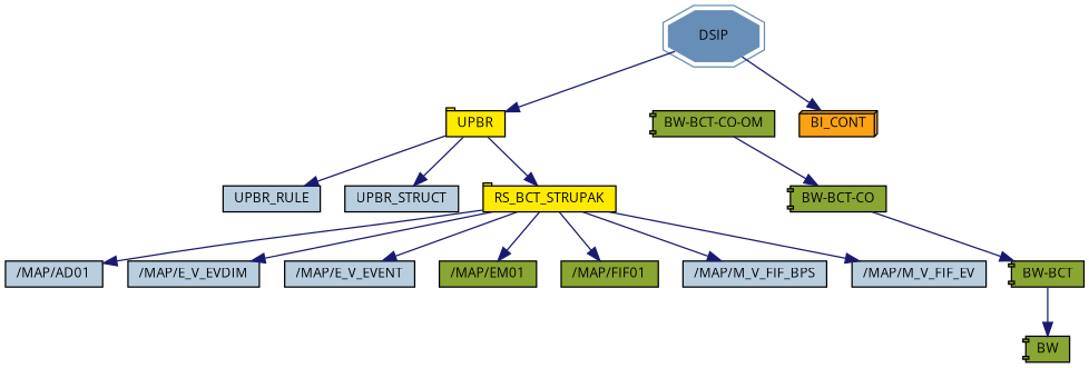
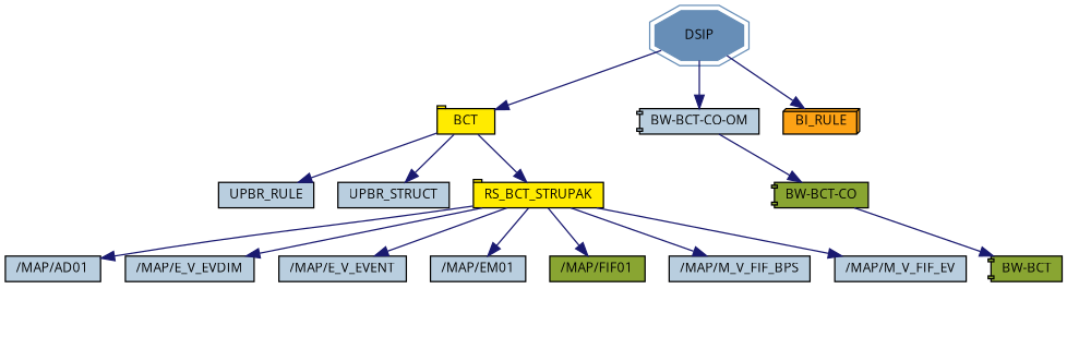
  digraph {
    fontname="Open Sans"
    rankdir=TB
    node [color=black fillcolor="#B9CEDF" fontname="Open Sans" fontsize=10 shape=box style=filled]
    edge [color=midnightblue dir=forward fontname="Open Sans" fontsize=10 labelfontname=Helvetica labelfontsize=10 style=solid]
    n1 [color="#678EB7" fillcolor="#678EB7" fontcolor=black height=0.2 label=DSIP shape=doubleoctagon width=0.4]
-   n2 [fillcolor="#FFEB00" height=0.2 label=UPBR shape=tab width=0.4]
-   n3 [fillcolor="#89A532" height=0.2 label="BW-BCT-CO-OM" shape=component width=0.4]
-   n4 [fillcolor="#FCA215" height=0.2 label=BI_CONT shape=box3d width=0.4]
+   n2 [fillcolor="#FFEB00" height=0.2 label=BCT shape=tab width=0.4]
+   n3 [height=0.2 label="BW-BCT-CO-OM" shape=component width=0.4]
+   n4 [fillcolor="#FCA215" height=0.2 label=BI_RULE shape=box3d width=0.4]
    n5 [height=0.2 label=UPBR_RULE width=0.4]
    n6 [height=0.2 label=UPBR_STRUCT width=0.4]
    n7 [fillcolor="#FFEB00" height=0.2 label=RS_BCT_STRUPAK shape=tab width=0.4]
    n8 [fillcolor="#89A532" height=0.2 label="BW-BCT-CO" shape=component width=0.4]
    n9 [height=0.2 label="/MAP/AD01" width=0.4]
    n10 [height=0.2 label="/MAP/E_V_EVDIM" width=0.4]
    n11 [height=0.2 label="/MAP/E_V_EVENT" width=0.4]
-   n12 [fillcolor="#89A532" height=0.2 label="/MAP/EM01" width=0.4]
+   n12 [height=0.2 label="/MAP/EM01" width=0.4]
    n13 [fillcolor="#89A532" height=0.2 label="/MAP/FIF01" width=0.4]
    n14 [height=0.2 label="/MAP/M_V_FIF_BPS" width=0.4]
    n15 [height=0.2 label="/MAP/M_V_FIF_EV" width=0.4]
    n16 [fillcolor="#89A532" height=0.2 label="BW-BCT" shape=component width=0.4]
-   n17 [fillcolor="#89A532" height=0.2 label=BW shape=component width=0.4]
    n1 -> n2
+   n1 -> n3
    n1 -> n4
    n2 -> n5
    n2 -> n6
    n2 -> n7
    n3 -> n8
    n7 -> n9
    n7 -> n10
    n7 -> n11
    n7 -> n12
    n7 -> n13
    n7 -> n14
    n7 -> n15
    n8 -> n16
-   n16 -> n17
  }
